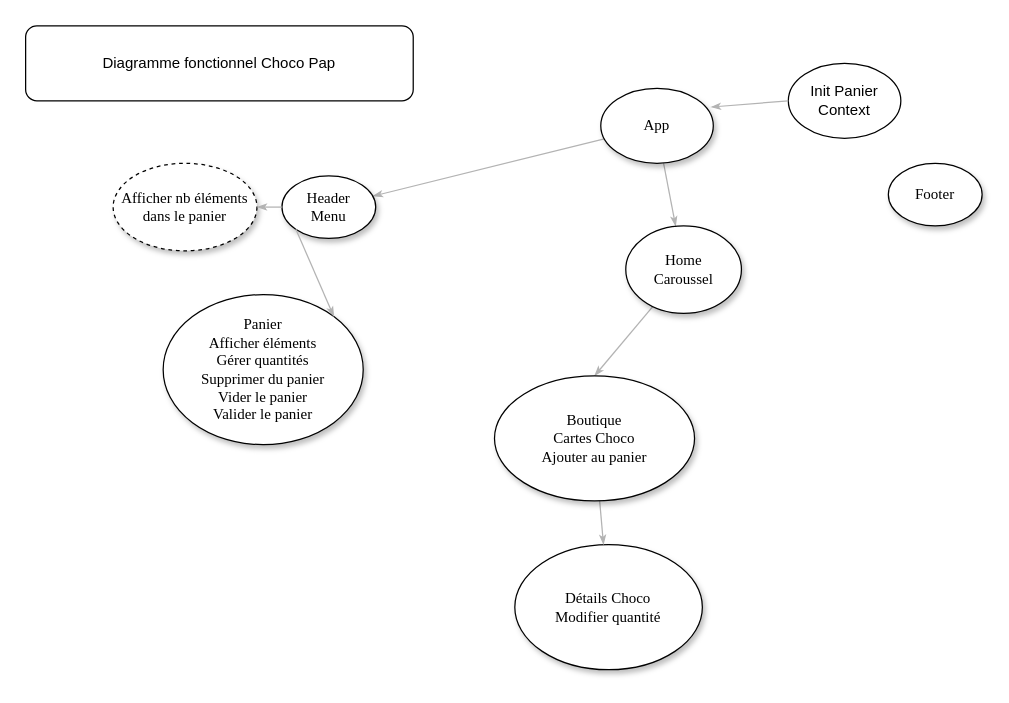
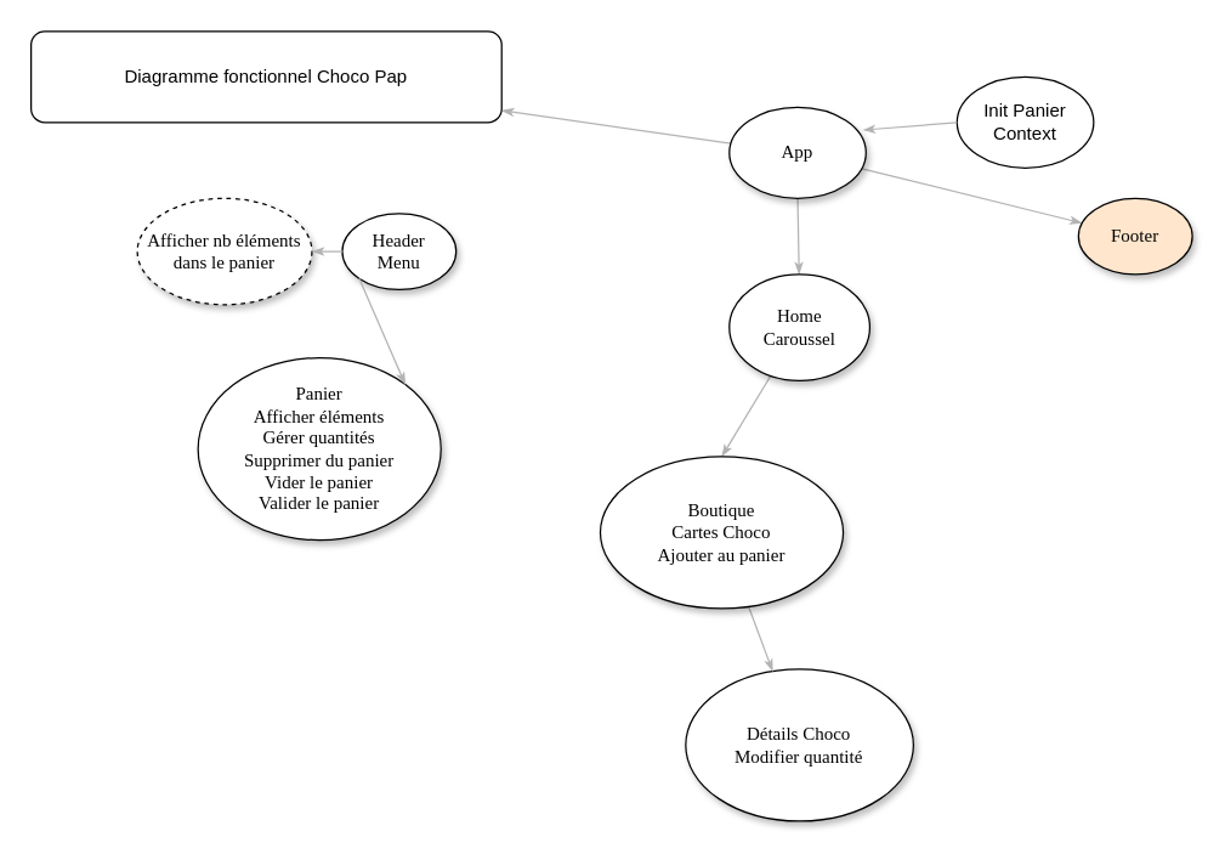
  <mxCell id="0" />
  <mxCell id="1" parent="0" />
  <mxCell id="2" style="edgeStyle=none;rounded=1;html=1;labelBackgroundColor=none;startArrow=none;startFill=0;startSize=5;endArrow=classicThin;endFill=1;endSize=5;jettySize=auto;orthogonalLoop=1;strokeColor=#B3B3B3;strokeWidth=1;fontFamily=Verdana;fontSize=12" parent="1" source="5" target="7" edge="1"><mxGeometry relative="1" as="geometry" /></mxCell>
- <mxCell id="3" value="" style="edgeStyle=none;rounded=1;html=1;labelBackgroundColor=none;startArrow=none;startFill=0;startSize=5;endArrow=classicThin;endFill=1;endSize=5;jettySize=auto;orthogonalLoop=1;strokeColor=#B3B3B3;strokeWidth=1;fontFamily=Verdana;fontSize=12" parent="1" source="5" target="10" edge="1"><mxGeometry relative="1" as="geometry" /></mxCell>
+ <mxCell id="3" value="" style="edgeStyle=none;rounded=1;html=1;labelBackgroundColor=none;startArrow=none;startFill=0;startSize=5;endArrow=classicThin;endFill=1;endSize=5;jettySize=auto;orthogonalLoop=1;strokeColor=#B3B3B3;strokeWidth=1;fontFamily=Verdana;fontSize=12;" parent="1" source="5" target="19" edge="1"><mxGeometry relative="1" as="geometry" /></mxCell>
+ <mxCell id="4" value="" style="edgeStyle=none;rounded=1;html=1;labelBackgroundColor=none;startArrow=none;startFill=0;startSize=5;endArrow=classicThin;endFill=1;endSize=5;jettySize=auto;orthogonalLoop=1;strokeColor=#B3B3B3;strokeWidth=1;fontFamily=Verdana;fontSize=12" parent="1" source="5" target="8" edge="1"><mxGeometry relative="1" as="geometry" /></mxCell>
  <mxCell id="5" value="App" style="ellipse;whiteSpace=wrap;html=1;rounded=0;shadow=1;comic=0;labelBackgroundColor=none;strokeWidth=1;fontFamily=Verdana;fontSize=12;align=center;" parent="1" vertex="1"><mxGeometry x="480" y="70" width="90" height="60" as="geometry" /></mxCell>
  <mxCell id="6" value="" style="edgeStyle=none;rounded=1;html=1;labelBackgroundColor=none;startArrow=none;startFill=0;startSize=5;endArrow=classicThin;endFill=1;endSize=5;jettySize=auto;orthogonalLoop=1;strokeColor=#B3B3B3;strokeWidth=1;fontFamily=Verdana;fontSize=12;entryX=0.5;entryY=0;entryDx=0;entryDy=0;" parent="1" source="7" target="12" edge="1"><mxGeometry relative="1" as="geometry"><mxPoint x="458.256" y="275.366" as="targetPoint" /></mxGeometry></mxCell>
- <mxCell id="7" value="&lt;span&gt;Home&lt;/span&gt;&lt;div&gt;&lt;span&gt;Caroussel&lt;/span&gt;&lt;/div&gt;" style="ellipse;whiteSpace=wrap;html=1;rounded=0;shadow=1;comic=0;labelBackgroundColor=none;strokeWidth=1;fontFamily=Verdana;fontSize=12;align=center;" parent="1" vertex="1"><mxGeometry x="500" y="180" width="92.5" height="70" as="geometry" /></mxCell>
- <mxCell id="8" value="&lt;span&gt;Footer&lt;/span&gt;" style="ellipse;whiteSpace=wrap;html=1;rounded=0;shadow=1;comic=0;labelBackgroundColor=none;strokeWidth=1;fontFamily=Verdana;fontSize=12;align=center;" parent="1" vertex="1"><mxGeometry x="710" y="130" width="75" height="50" as="geometry" /></mxCell>
- <mxCell id="9" value="Détails Choco&lt;div&gt;Modifier quantité&lt;/div&gt;" style="ellipse;whiteSpace=wrap;html=1;rounded=0;shadow=1;comic=0;labelBackgroundColor=none;strokeWidth=1;fontFamily=Verdana;fontSize=12;align=center;" parent="1" vertex="1"><mxGeometry x="411.25" y="435" width="150" height="100" as="geometry" /></mxCell>
+ <mxCell id="7" value="&lt;span&gt;Home&lt;/span&gt;&lt;div&gt;&lt;span&gt;Caroussel&lt;/span&gt;&lt;/div&gt;" style="ellipse;whiteSpace=wrap;html=1;rounded=0;shadow=1;comic=0;labelBackgroundColor=none;strokeWidth=1;fontFamily=Verdana;fontSize=12;align=center;" parent="1" vertex="1"><mxGeometry x="480" y="180" width="92.5" height="70" as="geometry" /></mxCell>
+ <mxCell id="8" value="&lt;span&gt;Footer&lt;/span&gt;" style="ellipse;whiteSpace=wrap;html=1;rounded=0;shadow=1;comic=0;labelBackgroundColor=none;strokeWidth=1;fontFamily=Verdana;fontSize=12;align=center;fillColor=#ffe6cc;" parent="1" vertex="1"><mxGeometry x="710" y="130" width="75" height="50" as="geometry" /></mxCell>
+ <mxCell id="9" value="Détails Choco&lt;div&gt;Modifier quantité&lt;/div&gt;" style="ellipse;whiteSpace=wrap;html=1;rounded=0;shadow=1;comic=0;labelBackgroundColor=none;strokeWidth=1;fontFamily=Verdana;fontSize=12;align=center;" parent="1" vertex="1"><mxGeometry x="451.25" y="440" width="150" height="100" as="geometry" /></mxCell>
  <mxCell id="10" value="Header&lt;div&gt;Menu&lt;/div&gt;" style="ellipse;whiteSpace=wrap;html=1;rounded=0;shadow=1;comic=0;labelBackgroundColor=none;strokeWidth=1;fontFamily=Verdana;fontSize=12;align=center;" parent="1" vertex="1"><mxGeometry x="225" y="140" width="75" height="50" as="geometry" /></mxCell>
  <mxCell id="11" value="" style="edgeStyle=none;rounded=1;html=1;labelBackgroundColor=none;startArrow=none;startFill=0;startSize=5;endArrow=classicThin;endFill=1;endSize=5;jettySize=auto;orthogonalLoop=1;strokeColor=#B3B3B3;strokeWidth=1;fontFamily=Verdana;fontSize=12" parent="1" source="12" target="9" edge="1"><mxGeometry relative="1" as="geometry" /></mxCell>
  <mxCell id="12" value="&lt;div&gt;&lt;span&gt;Boutique&lt;/span&gt;&lt;/div&gt;&lt;span&gt;Cartes Choco&lt;/span&gt;&lt;div&gt;&lt;span&gt;Ajouter au panier&lt;/span&gt;&lt;/div&gt;" style="ellipse;whiteSpace=wrap;html=1;rounded=0;shadow=1;comic=0;labelBackgroundColor=none;strokeWidth=1;fontFamily=Verdana;fontSize=12;align=center;" parent="1" vertex="1"><mxGeometry x="395" y="300" width="160" height="100" as="geometry" /></mxCell>
  <mxCell id="13" value="Init Panier&lt;div&gt;Context&lt;/div&gt;" style="ellipse;whiteSpace=wrap;html=1;" vertex="1" parent="1"><mxGeometry x="630" y="50" width="90" height="60" as="geometry" /></mxCell>
  <mxCell id="14" value="" style="edgeStyle=none;rounded=1;html=1;labelBackgroundColor=none;startArrow=none;startFill=0;startSize=5;endArrow=classicThin;endFill=1;endSize=5;jettySize=auto;orthogonalLoop=1;strokeColor=#B3B3B3;strokeWidth=1;fontFamily=Verdana;fontSize=12;entryX=0.978;entryY=0.25;entryDx=0;entryDy=0;entryPerimeter=0;exitX=0;exitY=0.5;exitDx=0;exitDy=0;" edge="1" parent="1" source="13" target="5"><mxGeometry relative="1" as="geometry"><mxPoint x="600" y="120" as="sourcePoint" /><mxPoint x="773" y="195" as="targetPoint" /></mxGeometry></mxCell>
  <mxCell id="15" value="&lt;span&gt;Panier&lt;/span&gt;&lt;div&gt;Afficher éléments&lt;div style=&quot;font-family: Helvetica;&quot;&gt;&lt;span style=&quot;font-family: Verdana;&quot;&gt;Gérer quantités&lt;/span&gt;&lt;div style=&quot;font-family: Verdana;&quot;&gt;Supprimer du panier&lt;/div&gt;&lt;div style=&quot;font-family: Verdana;&quot;&gt;Vider le panier&lt;/div&gt;&lt;div style=&quot;font-family: Verdana;&quot;&gt;Valider le panier&lt;/div&gt;&lt;/div&gt;&lt;/div&gt;" style="ellipse;whiteSpace=wrap;html=1;rounded=0;shadow=1;comic=0;labelBackgroundColor=none;strokeWidth=1;fontFamily=Verdana;fontSize=12;align=center;" vertex="1" parent="1"><mxGeometry x="130" y="235" width="160" height="120" as="geometry" /></mxCell>
  <mxCell id="16" value="" style="edgeStyle=none;rounded=1;html=1;labelBackgroundColor=none;startArrow=none;startFill=0;startSize=5;endArrow=classicThin;endFill=1;endSize=5;jettySize=auto;orthogonalLoop=1;strokeColor=#B3B3B3;strokeWidth=1;fontFamily=Verdana;fontSize=12;exitX=0;exitY=1;exitDx=0;exitDy=0;entryX=1;entryY=0;entryDx=0;entryDy=0;" edge="1" parent="1" source="10" target="15"><mxGeometry relative="1" as="geometry"><mxPoint x="290" y="190" as="sourcePoint" /><mxPoint x="180" y="221" as="targetPoint" /></mxGeometry></mxCell>
  <mxCell id="17" value="&lt;span&gt;Afficher nb éléments dans le panier&lt;/span&gt;" style="ellipse;whiteSpace=wrap;html=1;rounded=0;shadow=1;comic=0;labelBackgroundColor=none;strokeWidth=1;fontFamily=Verdana;fontSize=12;align=center;dashed=1;" vertex="1" parent="1"><mxGeometry x="90" y="130" width="115" height="70" as="geometry" /></mxCell>
  <mxCell id="18" value="" style="edgeStyle=none;rounded=1;html=1;labelBackgroundColor=none;startArrow=none;startFill=0;startSize=5;endArrow=classicThin;endFill=1;endSize=5;jettySize=auto;orthogonalLoop=1;strokeColor=#B3B3B3;strokeWidth=1;fontFamily=Verdana;fontSize=12;exitX=0;exitY=0.5;exitDx=0;exitDy=0;" edge="1" parent="1" source="10" target="17"><mxGeometry relative="1" as="geometry"><mxPoint x="311" y="193" as="sourcePoint" /><mxPoint x="277" y="263" as="targetPoint" /></mxGeometry></mxCell>
  <mxCell id="19" value="Diagramme fonctionnel Choco Pap" style="rounded=1;whiteSpace=wrap;html=1;" vertex="1" parent="1"><mxGeometry x="20" y="20" width="310" height="60" as="geometry" /></mxCell>
